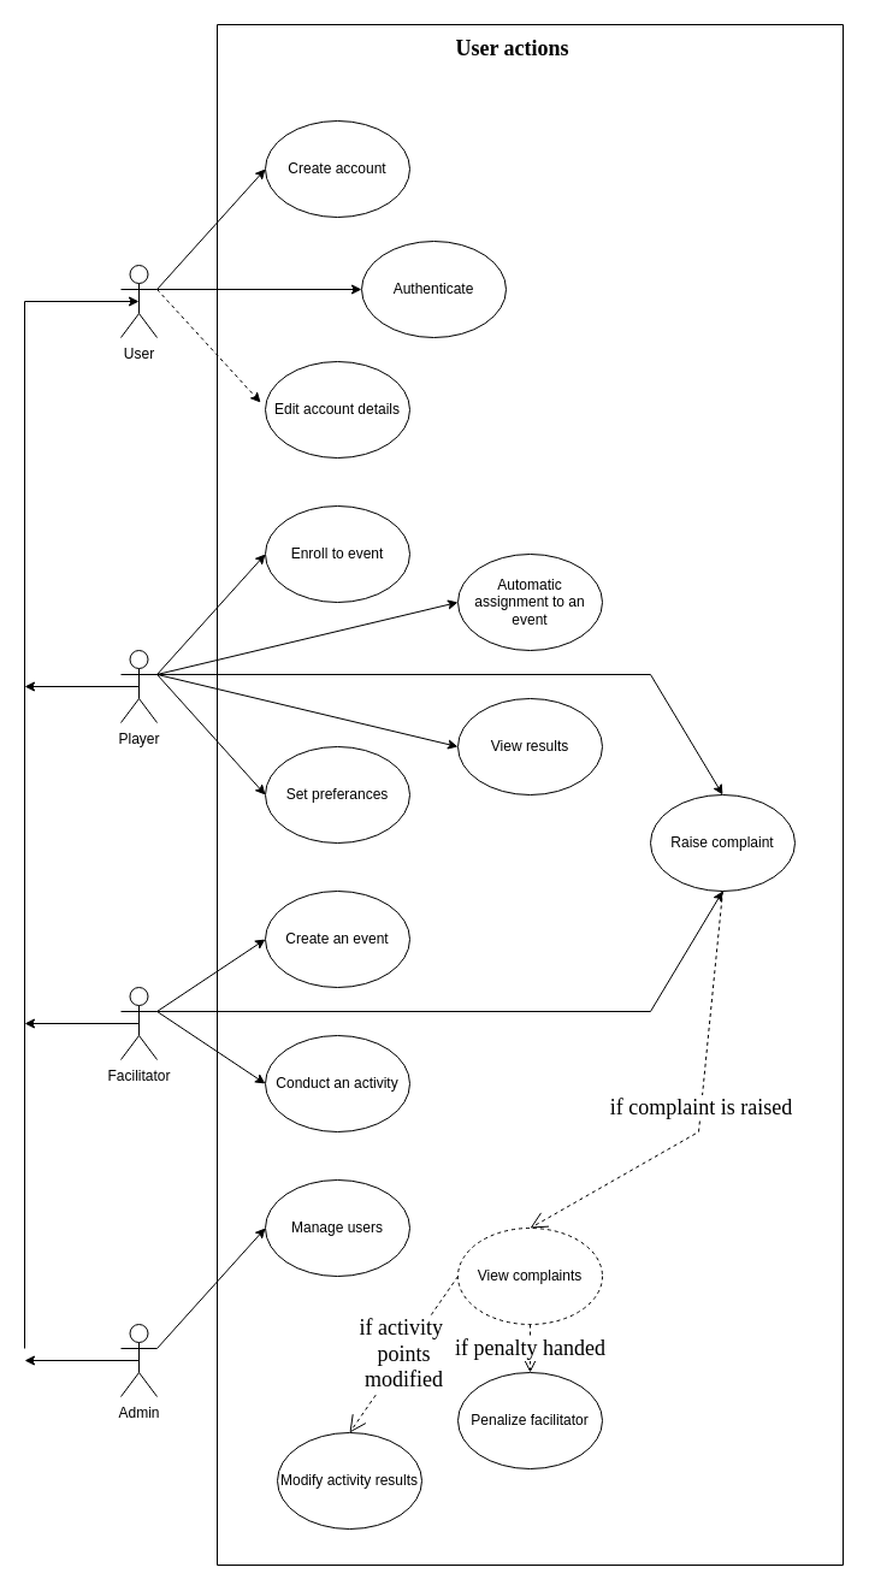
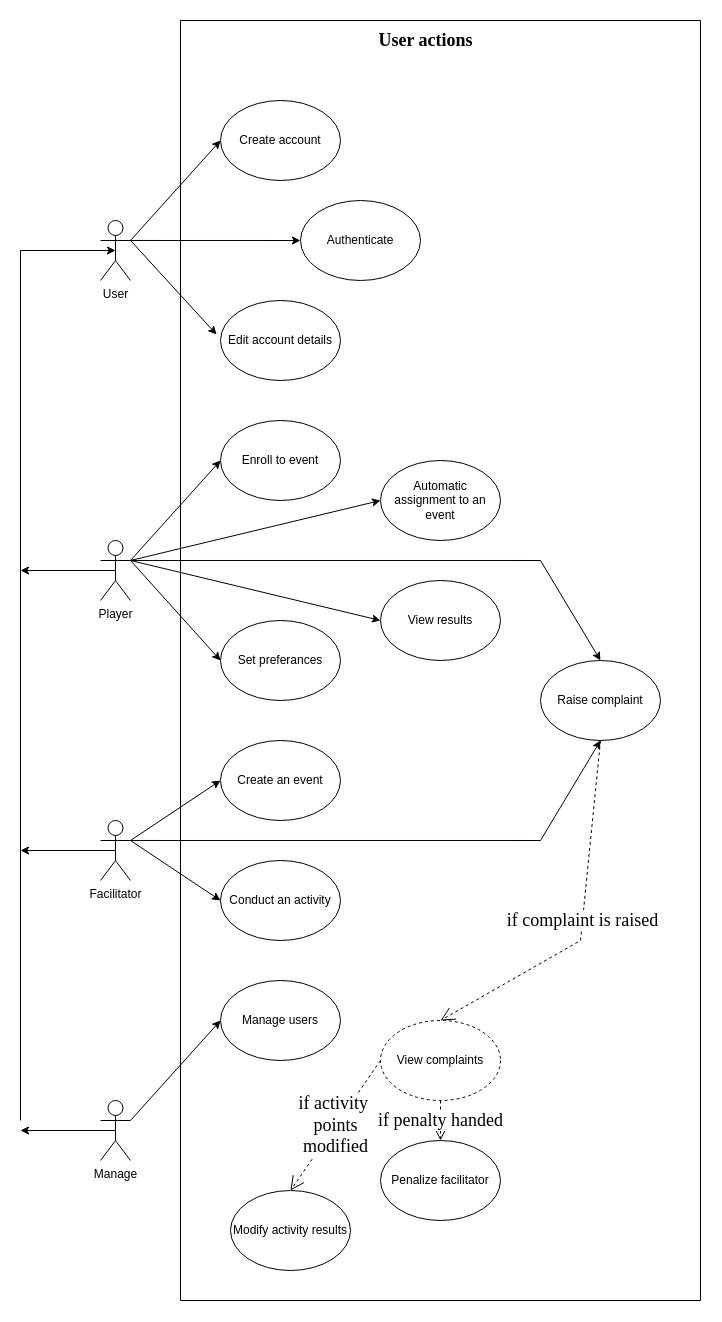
  <mxCell id="0" />
  <mxCell id="1" parent="0" />
  <mxCell id="2" value="Player" style="shape=umlActor;verticalLabelPosition=bottom;verticalAlign=top;html=1;" vertex="1" parent="1"><mxGeometry x="100" y="540" width="30" height="60" as="geometry" /></mxCell>
  <mxCell id="3" value="User" style="shape=umlActor;verticalLabelPosition=bottom;verticalAlign=top;html=1;" vertex="1" parent="1"><mxGeometry x="100" y="220" width="30" height="60" as="geometry" /></mxCell>
  <mxCell id="4" value="Facilitator&lt;span style=&quot;color: rgba(0 , 0 , 0 , 0) ; font-family: monospace ; font-size: 0px&quot;&gt;%3CmxGraphModel%3E%3Croot%3E%3CmxCell%20id%3D%220%22%2F%3E%3CmxCell%20id%3D%221%22%20parent%3D%220%22%2F%3E%3CmxCell%20id%3D%222%22%20value%3D%22Player%22%20style%3D%22shape%3DumlActor%3BverticalLabelPosition%3Dbottom%3BverticalAlign%3Dtop%3Bhtml%3D1%3B%22%20vertex%3D%221%22%20parent%3D%221%22%3E%3CmxGeometry%20x%3D%22120%22%20y%3D%22280%22%20width%3D%2230%22%20height%3D%2260%22%20as%3D%22geometry%22%2F%3E%3C%2FmxCell%3E%3C%2Froot%3E%3C%2FmxGraphModel%3E&lt;/span&gt;" style="shape=umlActor;verticalLabelPosition=bottom;verticalAlign=top;html=1;" vertex="1" parent="1"><mxGeometry x="100" y="820" width="30" height="60" as="geometry" /></mxCell>
- <mxCell id="5" value="Admin" style="shape=umlActor;verticalLabelPosition=bottom;verticalAlign=top;html=1;" vertex="1" parent="1"><mxGeometry x="100" y="1100" width="30" height="60" as="geometry" /></mxCell>
+ <mxCell id="5" value="Manage" style="shape=umlActor;verticalLabelPosition=bottom;verticalAlign=top;html=1;" vertex="1" parent="1"><mxGeometry x="100" y="1100" width="30" height="60" as="geometry" /></mxCell>
  <mxCell id="6" value="" style="endArrow=classic;html=1;rounded=0;exitX=0.5;exitY=0.5;exitDx=0;exitDy=0;exitPerimeter=0;" edge="1" parent="1" source="5"><mxGeometry width="50" height="50" relative="1" as="geometry"><mxPoint x="370" y="1100" as="sourcePoint" /><mxPoint x="20" y="1130" as="targetPoint" /></mxGeometry></mxCell>
  <mxCell id="7" value="" style="endArrow=classic;html=1;rounded=0;exitX=0.5;exitY=0.5;exitDx=0;exitDy=0;exitPerimeter=0;" edge="1" parent="1" source="4"><mxGeometry width="50" height="50" relative="1" as="geometry"><mxPoint x="100" y="860" as="sourcePoint" /><mxPoint x="20" y="850" as="targetPoint" /></mxGeometry></mxCell>
  <mxCell id="8" value="" style="endArrow=classic;html=1;rounded=0;exitX=0.5;exitY=0.5;exitDx=0;exitDy=0;exitPerimeter=0;" edge="1" parent="1" source="2"><mxGeometry width="50" height="50" relative="1" as="geometry"><mxPoint x="100" y="569.5" as="sourcePoint" /><mxPoint x="20" y="570" as="targetPoint" /></mxGeometry></mxCell>
  <mxCell id="9" value="" style="endArrow=classic;html=1;rounded=0;entryX=0.5;entryY=0.5;entryDx=0;entryDy=0;entryPerimeter=0;" edge="1" parent="1" target="3"><mxGeometry width="50" height="50" relative="1" as="geometry"><mxPoint x="20" y="1120" as="sourcePoint" /><mxPoint x="20" y="260" as="targetPoint" /><Array as="points"><mxPoint x="20" y="250" /></Array></mxGeometry></mxCell>
  <mxCell id="10" value="Create account" style="ellipse;whiteSpace=wrap;html=1;" vertex="1" parent="1"><mxGeometry x="220" width="120" height="80" as="geometry" y="100" /></mxCell>
  <mxCell id="11" value="Authenticate" style="ellipse;whiteSpace=wrap;html=1;" vertex="1" parent="1"><mxGeometry x="300" y="200" width="120" height="80" as="geometry" /></mxCell>
  <mxCell id="12" value="Edit account details" style="ellipse;whiteSpace=wrap;html=1;" vertex="1" parent="1"><mxGeometry x="220" y="300" width="120" height="80" as="geometry" /></mxCell>
  <mxCell id="13" value="" style="endArrow=classic;html=1;rounded=0;entryX=0;entryY=0.5;entryDx=0;entryDy=0;exitX=1;exitY=0.333;exitDx=0;exitDy=0;exitPerimeter=0;" edge="1" parent="1" source="3" target="10"><mxGeometry width="50" height="50" relative="1" as="geometry"><mxPoint x="150" y="230" as="sourcePoint" /><mxPoint x="200" y="180" as="targetPoint" /></mxGeometry></mxCell>
  <mxCell id="14" value="" style="endArrow=classic;html=1;rounded=0;entryX=0;entryY=0.5;entryDx=0;entryDy=0;exitX=1;exitY=0.333;exitDx=0;exitDy=0;exitPerimeter=0;" edge="1" parent="1" source="3" target="11"><mxGeometry width="50" height="50" relative="1" as="geometry"><mxPoint x="130" y="280" as="sourcePoint" /><mxPoint x="220" y="180" as="targetPoint" /></mxGeometry></mxCell>
- <mxCell id="15" value="" style="endArrow=classic;html=1;rounded=0;entryX=-0.033;entryY=0.425;entryDx=0;entryDy=0;exitX=1;exitY=0.333;exitDx=0;exitDy=0;exitPerimeter=0;entryPerimeter=0;dashed=1;" edge="1" parent="1" source="3" target="12"><mxGeometry width="50" height="50" relative="1" as="geometry"><mxPoint x="140" y="280" as="sourcePoint" /><mxPoint x="230" y="300" as="targetPoint" /></mxGeometry></mxCell>
+ <mxCell id="15" value="" style="endArrow=classic;html=1;rounded=0;entryX=-0.033;entryY=0.425;entryDx=0;entryDy=0;exitX=1;exitY=0.333;exitDx=0;exitDy=0;exitPerimeter=0;entryPerimeter=0;" edge="1" parent="1" source="3" target="12"><mxGeometry width="50" height="50" relative="1" as="geometry"><mxPoint x="140" y="280" as="sourcePoint" /><mxPoint x="230" y="300" as="targetPoint" /></mxGeometry></mxCell>
  <mxCell id="16" value="Enroll to event" style="ellipse;whiteSpace=wrap;html=1;" vertex="1" parent="1"><mxGeometry x="220" y="420" width="120" height="80" as="geometry" /></mxCell>
  <mxCell id="17" value="Set preferances" style="ellipse;whiteSpace=wrap;html=1;" vertex="1" parent="1"><mxGeometry x="220" y="620" width="120" height="80" as="geometry" /></mxCell>
  <mxCell id="18" value="Automatic assignment to an event" style="ellipse;whiteSpace=wrap;html=1;" vertex="1" parent="1"><mxGeometry x="380" y="460" width="120" height="80" as="geometry" /></mxCell>
  <mxCell id="19" value="" style="endArrow=classic;html=1;rounded=0;exitX=1;exitY=0.333;exitDx=0;exitDy=0;exitPerimeter=0;entryX=0;entryY=0.5;entryDx=0;entryDy=0;" edge="1" parent="1" source="2" target="16"><mxGeometry width="50" height="50" relative="1" as="geometry"><mxPoint x="150" y="540" as="sourcePoint" /><mxPoint x="200" y="490" as="targetPoint" /></mxGeometry></mxCell>
  <mxCell id="20" value="" style="endArrow=classic;html=1;rounded=0;exitX=1;exitY=0.333;exitDx=0;exitDy=0;exitPerimeter=0;entryX=0;entryY=0.5;entryDx=0;entryDy=0;" edge="1" parent="1" source="2" target="18"><mxGeometry width="50" height="50" relative="1" as="geometry"><mxPoint x="150" y="630" as="sourcePoint" /><mxPoint x="290" y="570" as="targetPoint" /></mxGeometry></mxCell>
  <mxCell id="21" value="" style="endArrow=classic;html=1;rounded=0;entryX=0;entryY=0.5;entryDx=0;entryDy=0;exitX=1;exitY=0.333;exitDx=0;exitDy=0;exitPerimeter=0;" edge="1" parent="1" source="2" target="17"><mxGeometry width="50" height="50" relative="1" as="geometry"><mxPoint x="150" y="570" as="sourcePoint" /><mxPoint x="310" y="590" as="targetPoint" /></mxGeometry></mxCell>
  <mxCell id="22" value="View results" style="ellipse;whiteSpace=wrap;html=1;" vertex="1" parent="1"><mxGeometry x="380" y="580" width="120" height="80" as="geometry" /></mxCell>
  <mxCell id="23" value="" style="endArrow=classic;html=1;rounded=0;exitX=1;exitY=0.333;exitDx=0;exitDy=0;exitPerimeter=0;entryX=0;entryY=0.5;entryDx=0;entryDy=0;" edge="1" parent="1" source="2" target="22"><mxGeometry width="50" height="50" relative="1" as="geometry"><mxPoint x="170" y="590" as="sourcePoint" /><mxPoint x="420" y="530" as="targetPoint" /></mxGeometry></mxCell>
  <mxCell id="24" value="Raise complaint" style="ellipse;whiteSpace=wrap;html=1;" vertex="1" parent="1"><mxGeometry x="540" y="660" width="120" height="80" as="geometry" /></mxCell>
  <mxCell id="25" value="" style="endArrow=classic;html=1;rounded=0;exitX=1;exitY=0.333;exitDx=0;exitDy=0;exitPerimeter=0;entryX=0.5;entryY=0;entryDx=0;entryDy=0;" edge="1" parent="1" source="2" target="24"><mxGeometry width="50" height="50" relative="1" as="geometry"><mxPoint x="180" y="600" as="sourcePoint" /><mxPoint x="530" y="560" as="targetPoint" /><Array as="points"><mxPoint x="540" y="560" /></Array></mxGeometry></mxCell>
  <mxCell id="26" value="Create an event" style="ellipse;whiteSpace=wrap;html=1;" vertex="1" parent="1"><mxGeometry x="220" y="740" width="120" height="80" as="geometry" /></mxCell>
  <mxCell id="27" value="Conduct an activity" style="ellipse;whiteSpace=wrap;html=1;" vertex="1" parent="1"><mxGeometry x="220" y="860" width="120" height="80" as="geometry" /></mxCell>
  <mxCell id="28" value="" style="endArrow=classic;html=1;rounded=0;exitX=1;exitY=0.333;exitDx=0;exitDy=0;exitPerimeter=0;entryX=0;entryY=0.5;entryDx=0;entryDy=0;" edge="1" parent="1" source="4" target="26"><mxGeometry width="50" height="50" relative="1" as="geometry"><mxPoint x="370" y="1000" as="sourcePoint" /><mxPoint x="420" y="950" as="targetPoint" /></mxGeometry></mxCell>
  <mxCell id="29" value="" style="endArrow=classic;html=1;rounded=0;exitX=1;exitY=0.333;exitDx=0;exitDy=0;exitPerimeter=0;entryX=0;entryY=0.5;entryDx=0;entryDy=0;" edge="1" parent="1" source="4" target="27"><mxGeometry width="50" height="50" relative="1" as="geometry"><mxPoint x="140" y="880" as="sourcePoint" /><mxPoint x="230" y="820" as="targetPoint" /></mxGeometry></mxCell>
  <mxCell id="30" value="" style="endArrow=classic;html=1;rounded=0;exitX=1;exitY=0.333;exitDx=0;exitDy=0;exitPerimeter=0;entryX=0.5;entryY=1;entryDx=0;entryDy=0;" edge="1" parent="1" source="4" target="24"><mxGeometry width="50" height="50" relative="1" as="geometry"><mxPoint x="380" y="830" as="sourcePoint" /><mxPoint x="620" y="770" as="targetPoint" /><Array as="points"><mxPoint x="540" y="840" /></Array></mxGeometry></mxCell>
  <mxCell id="31" value="Manage users" style="ellipse;whiteSpace=wrap;html=1;" vertex="1" parent="1"><mxGeometry x="220" y="980" width="120" height="80" as="geometry" /></mxCell>
  <mxCell id="32" value="View complaints" style="ellipse;whiteSpace=wrap;html=1;dashed=1;" vertex="1" parent="1"><mxGeometry x="380" y="1020" width="120" height="80" as="geometry" /></mxCell>
  <mxCell id="33" value="Modify activity results" style="ellipse;whiteSpace=wrap;html=1;" vertex="1" parent="1"><mxGeometry x="230" y="1190" width="120" height="80" as="geometry" /></mxCell>
  <mxCell id="34" value="Penalize facilitator" style="ellipse;whiteSpace=wrap;html=1;" vertex="1" parent="1"><mxGeometry x="380" y="1140" width="120" height="80" as="geometry" /></mxCell>
  <mxCell id="35" value="" style="endArrow=classic;html=1;rounded=0;exitX=1;exitY=0.333;exitDx=0;exitDy=0;exitPerimeter=0;entryX=0;entryY=0.5;entryDx=0;entryDy=0;" edge="1" parent="1" source="5" target="31"><mxGeometry width="50" height="50" relative="1" as="geometry"><mxPoint x="240" y="1130" as="sourcePoint" /><mxPoint x="290" y="1080" as="targetPoint" /></mxGeometry></mxCell>
  <mxCell id="36" value="" style="swimlane;startSize=0;" vertex="1" parent="1"><mxGeometry x="180" y="20" width="520" height="1280" as="geometry" /></mxCell>
  <mxCell id="37" value="&lt;font face=&quot;Times New Roman&quot; style=&quot;font-size: 18px&quot;&gt;&lt;b&gt;User actions&lt;/b&gt;&lt;/font&gt;" style="text;html=1;align=center;verticalAlign=middle;resizable=0;points=[];autosize=1;strokeColor=none;fillColor=none;" vertex="1" parent="36"><mxGeometry x="190" y="10" width="110" height="20" as="geometry" /></mxCell>
  <mxCell id="38" value="if complaint is raised" style="endArrow=open;endSize=12;dashed=1;html=1;rounded=0;fontFamily=Times New Roman;fontSize=18;exitX=0.5;exitY=1;exitDx=0;exitDy=0;entryX=0.5;entryY=0;entryDx=0;entryDy=0;" edge="1" parent="1" source="24" target="32"><mxGeometry width="160" relative="1" as="geometry"><mxPoint x="510" y="940" as="sourcePoint" /><mxPoint x="670" y="940" as="targetPoint" /><Array as="points"><mxPoint x="580" y="940" /></Array></mxGeometry></mxCell>
  <mxCell id="39" value="if penalty handed" style="endArrow=open;endSize=12;dashed=1;html=1;rounded=0;fontFamily=Times New Roman;fontSize=18;exitX=0.5;exitY=1;exitDx=0;exitDy=0;entryX=0.5;entryY=0;entryDx=0;entryDy=0;" edge="1" parent="1" source="32" target="34"><mxGeometry width="160" relative="1" as="geometry"><mxPoint x="500" y="1150" as="sourcePoint" /><mxPoint x="660" y="1150" as="targetPoint" /></mxGeometry></mxCell>
  <mxCell id="40" value="if activity&amp;nbsp;&lt;br&gt;points &lt;br&gt;modified" style="endArrow=open;endSize=12;dashed=1;html=1;rounded=0;fontFamily=Times New Roman;fontSize=18;exitX=0;exitY=0.5;exitDx=0;exitDy=0;entryX=0.5;entryY=0;entryDx=0;entryDy=0;" edge="1" parent="1" source="32" target="33"><mxGeometry width="160" relative="1" as="geometry"><mxPoint x="310" y="930" as="sourcePoint" /><mxPoint x="470" y="930" as="targetPoint" /></mxGeometry></mxCell>
